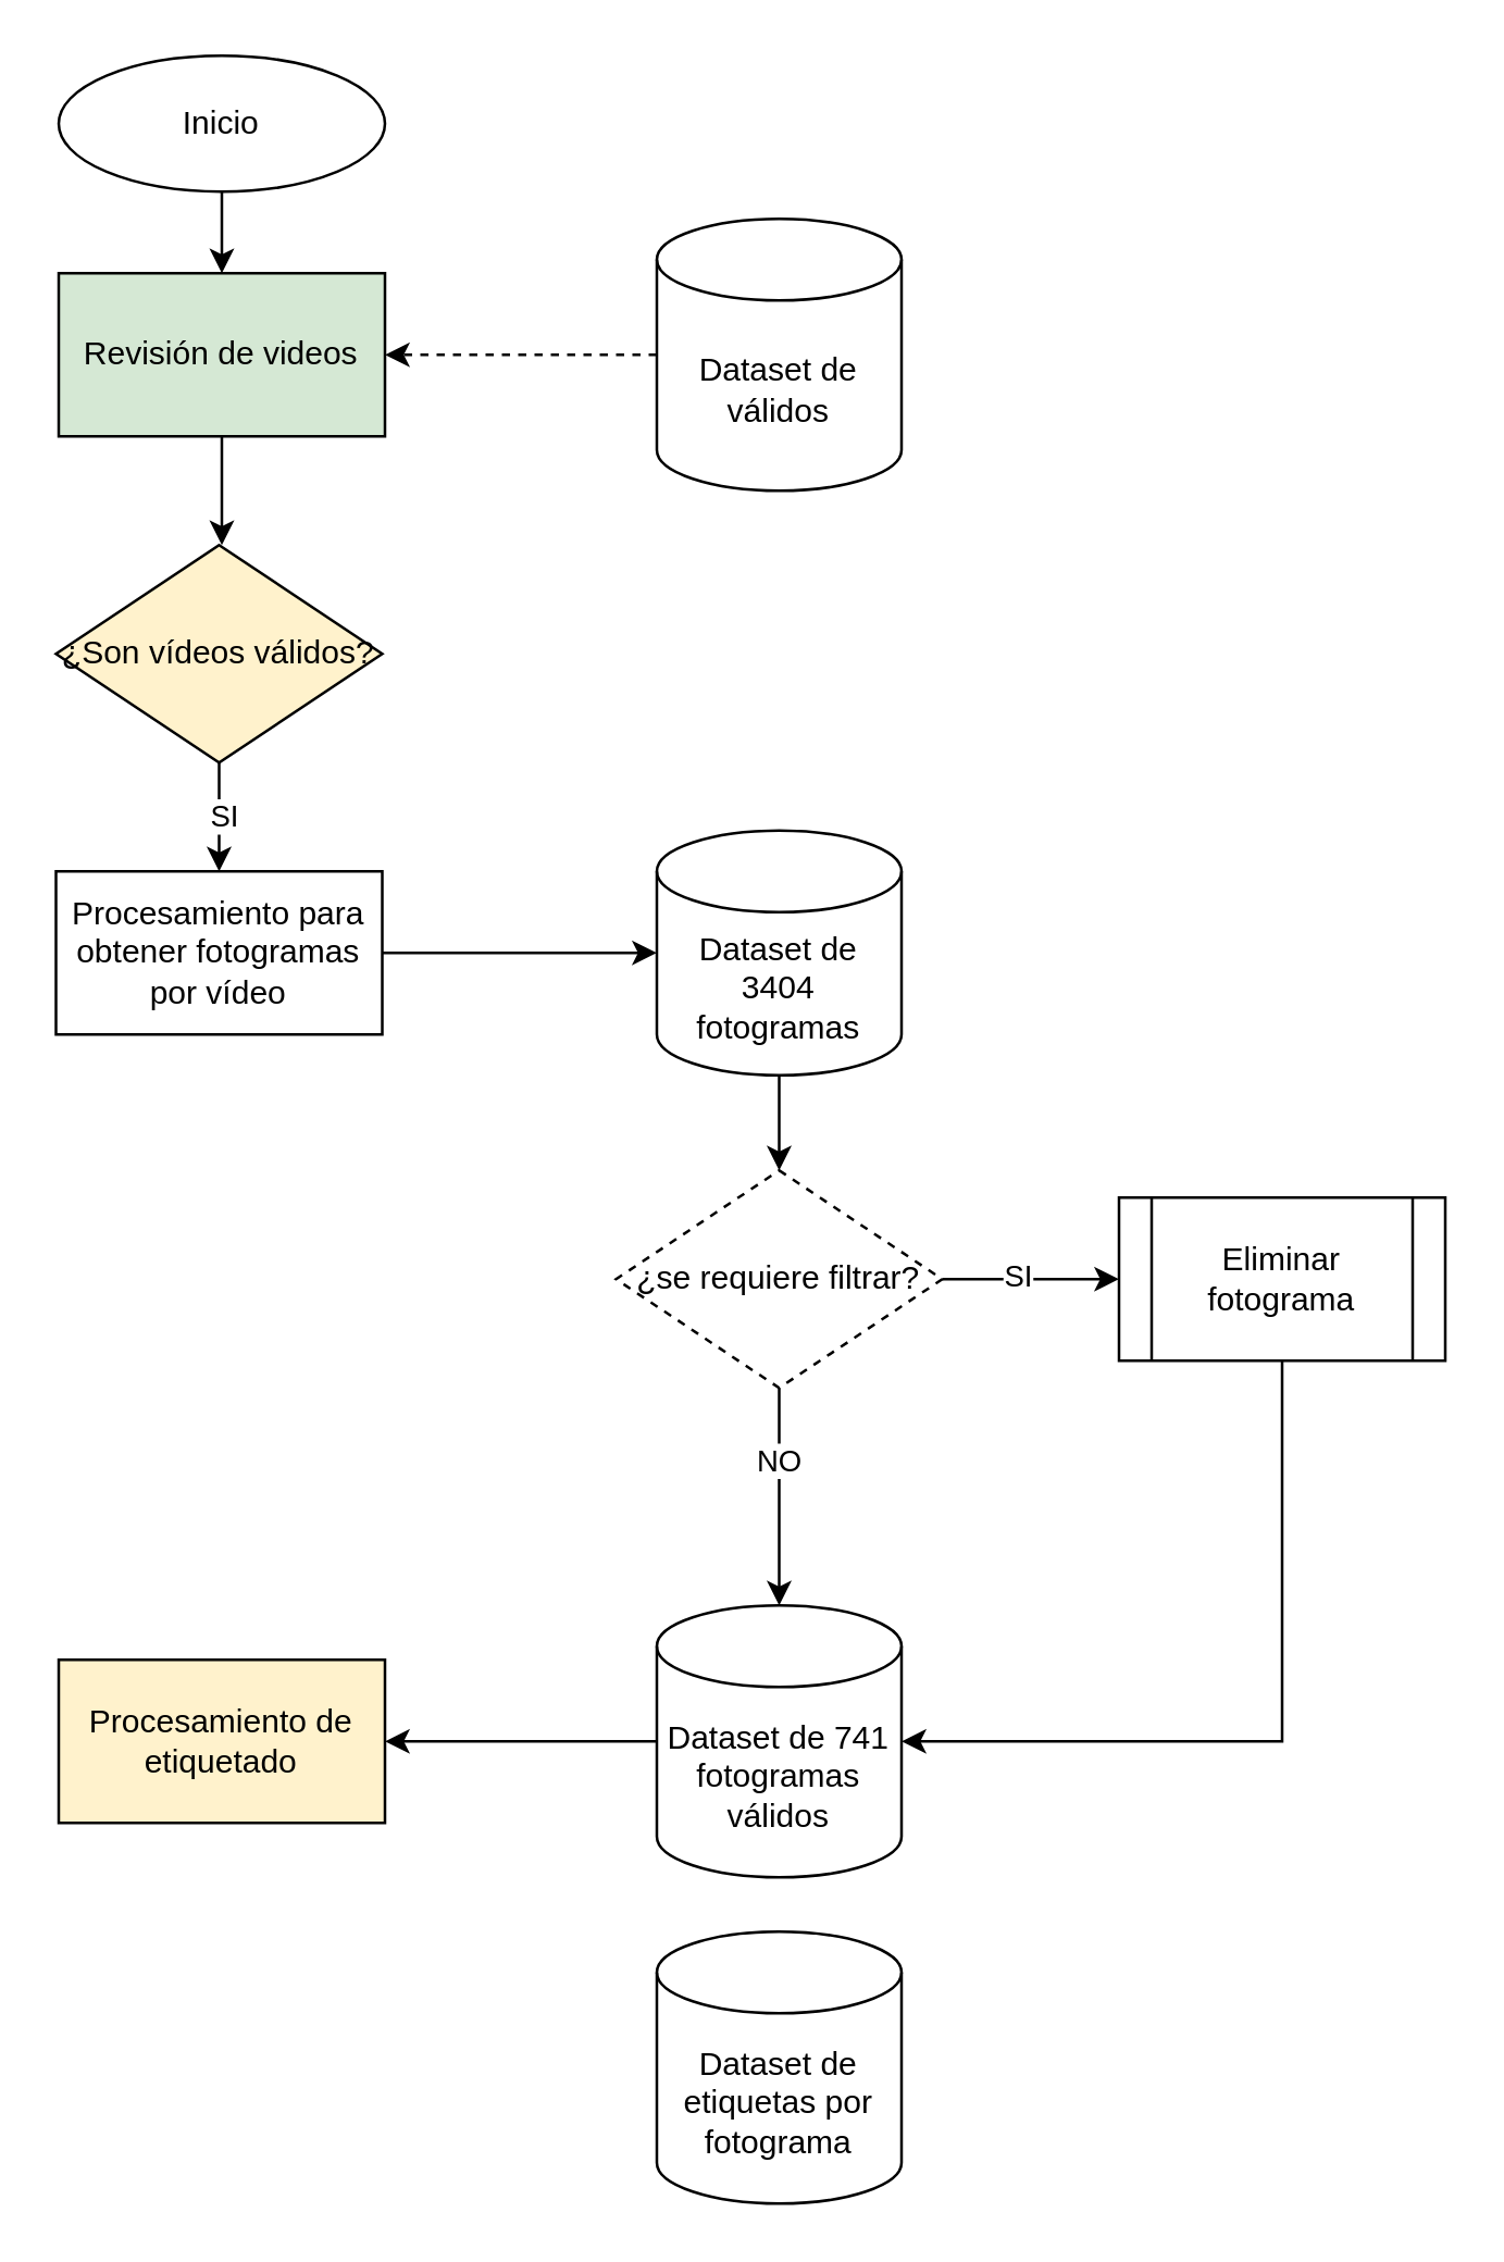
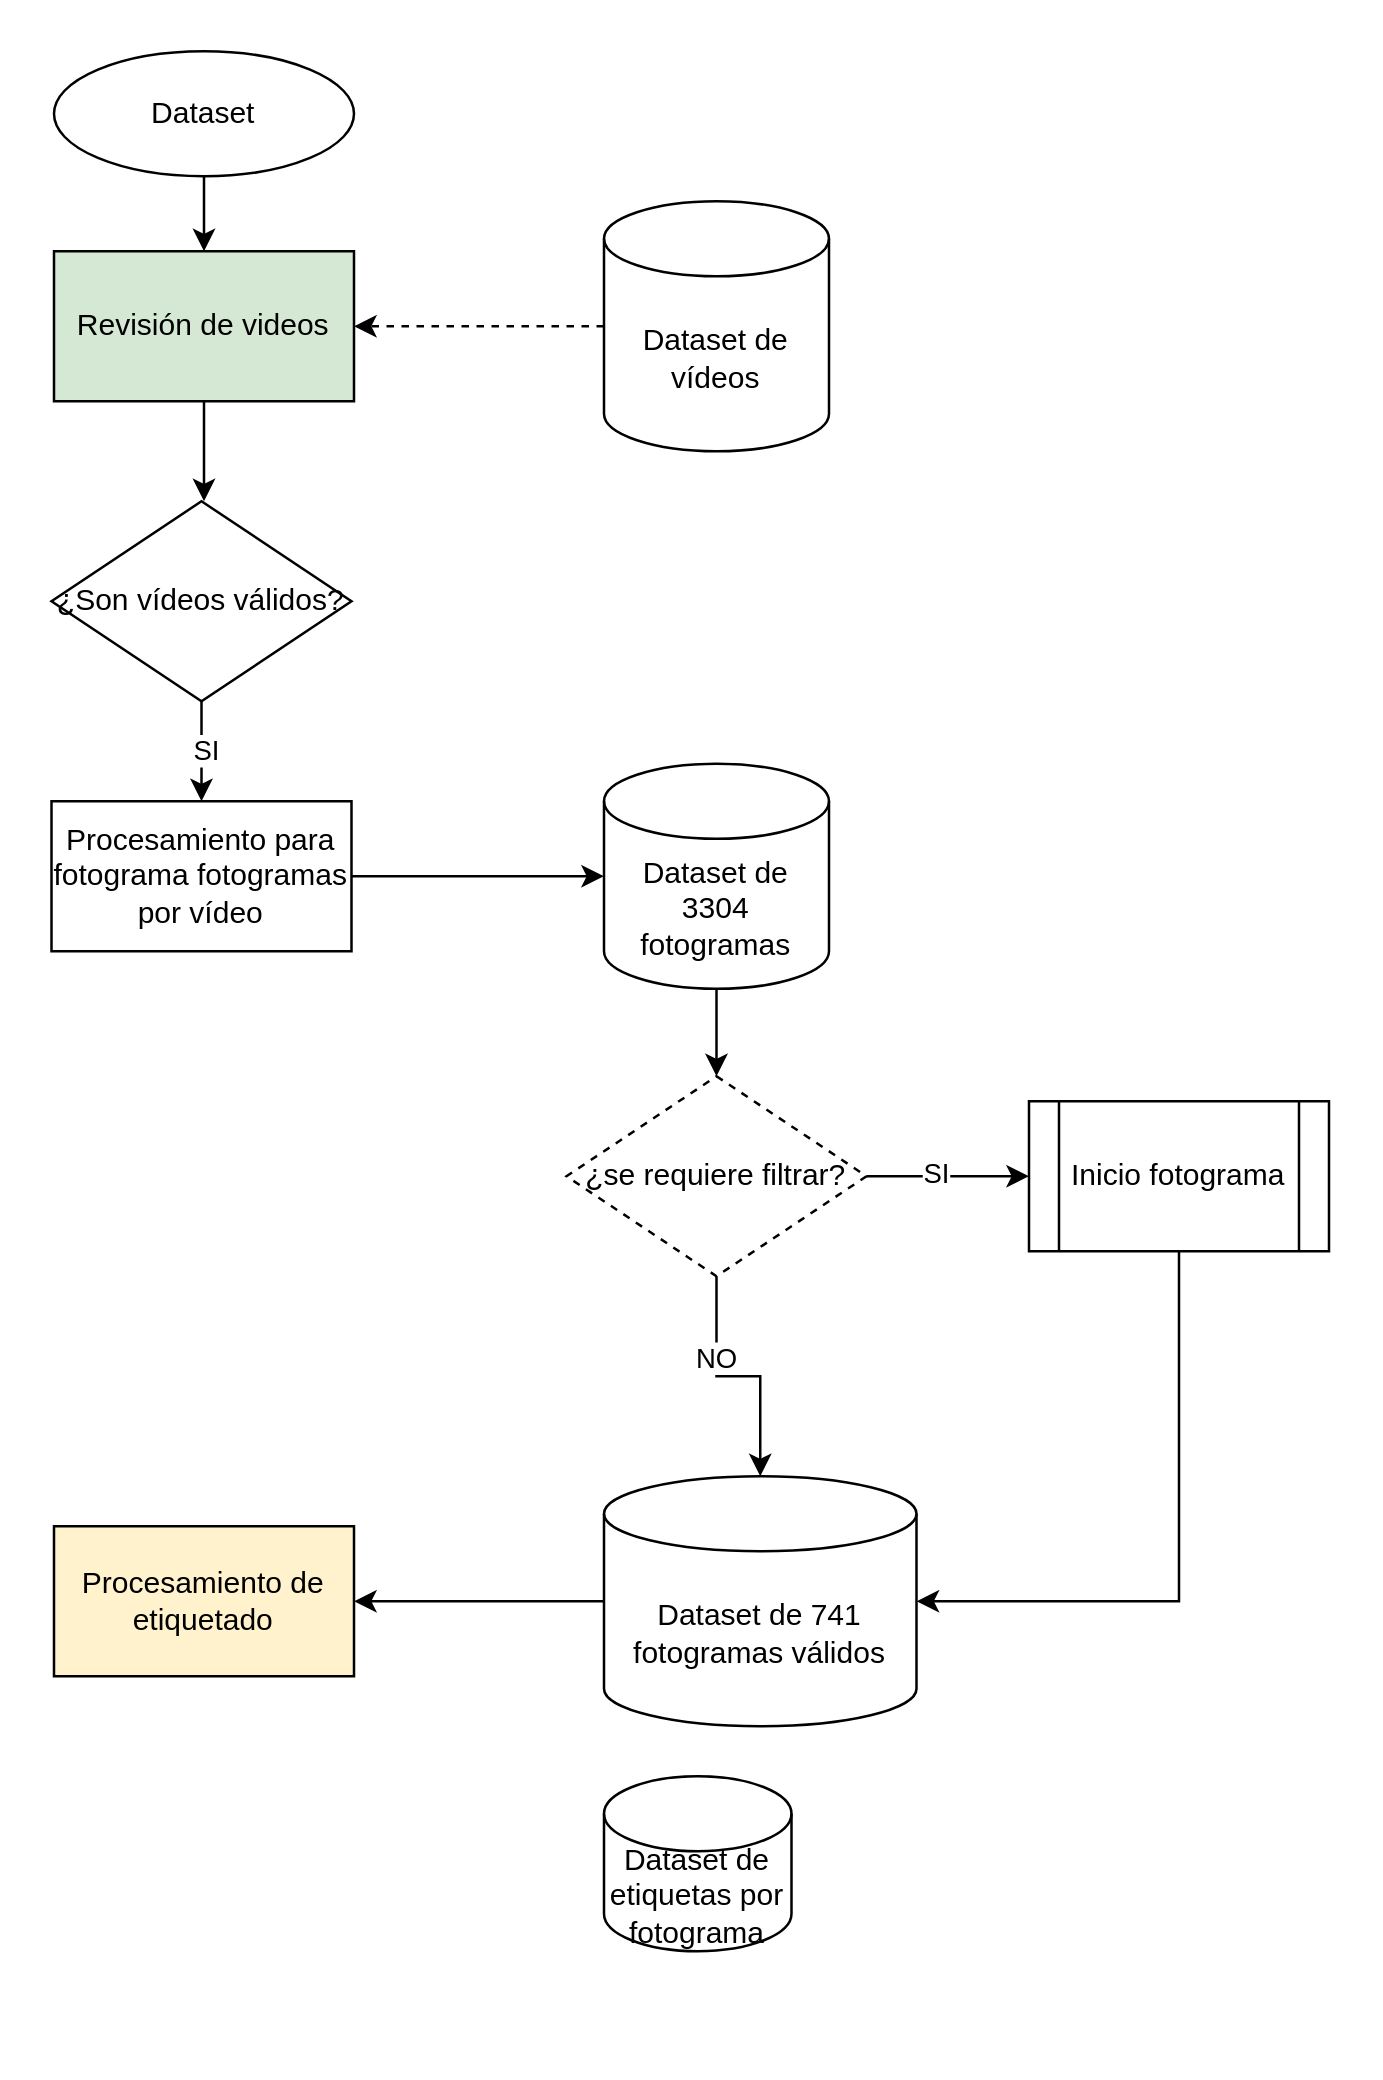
  <mxCell id="0" />
  <mxCell id="1" parent="0" />
  <mxCell id="2" value="" style="edgeStyle=orthogonalEdgeStyle;rounded=0;orthogonalLoop=1;jettySize=auto;html=1;" edge="1" parent="1" source="3" target="5"><mxGeometry relative="1" as="geometry" /></mxCell>
- <mxCell id="3" value="Inicio" style="ellipse;whiteSpace=wrap;html=1;" vertex="1" parent="1"><mxGeometry x="21" y="20" width="120" height="50" as="geometry" /></mxCell>
+ <mxCell id="3" value="Dataset" style="ellipse;whiteSpace=wrap;html=1;" vertex="1" parent="1"><mxGeometry x="21" y="20" width="120" height="50" as="geometry" /></mxCell>
  <mxCell id="4" value="" style="edgeStyle=orthogonalEdgeStyle;rounded=0;orthogonalLoop=1;jettySize=auto;html=1;" edge="1" parent="1" source="5"><mxGeometry relative="1" as="geometry"><mxPoint x="81" y="200" as="targetPoint" /></mxGeometry></mxCell>
  <mxCell id="5" value="Revisión de videos" style="whiteSpace=wrap;html=1;fillColor=#d5e8d4;" vertex="1" parent="1"><mxGeometry x="21" y="100" width="120" height="60" as="geometry" /></mxCell>
  <mxCell id="6" value="" style="edgeStyle=orthogonalEdgeStyle;rounded=0;orthogonalLoop=1;jettySize=auto;html=1;" edge="1" parent="1" source="8" target="9"><mxGeometry relative="1" as="geometry" /></mxCell>
  <mxCell id="7" value="SI" style="edgeLabel;html=1;align=center;verticalAlign=middle;resizable=0;points=[];" vertex="1" connectable="0" parent="6"><mxGeometry x="-0.05" y="1" relative="1" as="geometry"><mxPoint as="offset" /></mxGeometry></mxCell>
- <mxCell id="8" value="¿&lt;span style=&quot;background-color: initial;&quot;&gt;Son vídeos válidos?&lt;/span&gt;" style="rhombus;whiteSpace=wrap;html=1;fillColor=#fff2cc;" vertex="1" parent="1"><mxGeometry x="20" y="200" width="120" height="80" as="geometry" /></mxCell>
- <mxCell id="9" value="Procesamiento para obtener fotogramas por vídeo" style="whiteSpace=wrap;html=1;" vertex="1" parent="1"><mxGeometry x="20" y="320" width="120" height="60" as="geometry" /></mxCell>
+ <mxCell id="8" value="¿&lt;span style=&quot;background-color: initial;&quot;&gt;Son vídeos válidos?&lt;/span&gt;" style="rhombus;whiteSpace=wrap;html=1;" vertex="1" parent="1"><mxGeometry x="20" y="200" width="120" height="80" as="geometry" /></mxCell>
+ <mxCell id="9" value="Procesamiento para fotograma fotogramas por vídeo" style="whiteSpace=wrap;html=1;" vertex="1" parent="1"><mxGeometry x="20" y="320" width="120" height="60" as="geometry" /></mxCell>
  <mxCell id="10" value="" style="edgeStyle=orthogonalEdgeStyle;rounded=0;orthogonalLoop=1;jettySize=auto;html=1;" edge="1" parent="1" source="12" target="22"><mxGeometry relative="1" as="geometry" /></mxCell>
  <mxCell id="11" value="SI" style="edgeLabel;html=1;align=center;verticalAlign=middle;resizable=0;points=[];" vertex="1" connectable="0" parent="10"><mxGeometry x="-0.173" y="2" relative="1" as="geometry"><mxPoint as="offset" /></mxGeometry></mxCell>
  <mxCell id="12" value="¿se requiere filtrar?" style="rhombus;whiteSpace=wrap;html=1;dashed=1;" vertex="1" parent="1"><mxGeometry x="226" y="430" width="120" height="80" as="geometry" /></mxCell>
  <mxCell id="13" style="edgeStyle=orthogonalEdgeStyle;rounded=0;orthogonalLoop=1;jettySize=auto;html=1;exitX=0.5;exitY=1;exitDx=0;exitDy=0;" edge="1" parent="1" source="12" target="16"><mxGeometry relative="1" as="geometry"><mxPoint x="226" y="570" as="sourcePoint" /></mxGeometry></mxCell>
  <mxCell id="14" value="NO" style="edgeLabel;html=1;align=center;verticalAlign=middle;resizable=0;points=[];" vertex="1" connectable="0" parent="13"><mxGeometry x="-0.35" y="-1" relative="1" as="geometry"><mxPoint as="offset" /></mxGeometry></mxCell>
  <mxCell id="15" value="" style="edgeStyle=orthogonalEdgeStyle;rounded=0;orthogonalLoop=1;jettySize=auto;html=1;" edge="1" parent="1" source="16" target="24"><mxGeometry relative="1" as="geometry" /></mxCell>
- <mxCell id="16" value="Dataset de 741 fotogramas válidos" style="shape=cylinder3;whiteSpace=wrap;html=1;boundedLbl=1;backgroundOutline=1;size=15;" vertex="1" parent="1"><mxGeometry x="241" y="590" width="90" height="100" as="geometry" /></mxCell>
+ <mxCell id="16" value="Dataset de 741 fotogramas válidos" style="shape=cylinder3;whiteSpace=wrap;html=1;boundedLbl=1;backgroundOutline=1;size=15;" vertex="1" parent="1"><mxGeometry x="241" y="590" width="125" height="100" as="geometry" /></mxCell>
  <mxCell id="17" style="edgeStyle=orthogonalEdgeStyle;rounded=0;orthogonalLoop=1;jettySize=auto;html=1;dashed=1;" edge="1" parent="1" source="18" target="5"><mxGeometry relative="1" as="geometry" /></mxCell>
- <mxCell id="18" value="Dataset de válidos" style="shape=cylinder3;whiteSpace=wrap;html=1;boundedLbl=1;backgroundOutline=1;size=15;" vertex="1" parent="1"><mxGeometry x="241" y="80" width="90" height="100" as="geometry" /></mxCell>
+ <mxCell id="18" value="Dataset de vídeos" style="shape=cylinder3;whiteSpace=wrap;html=1;boundedLbl=1;backgroundOutline=1;size=15;" vertex="1" parent="1"><mxGeometry x="241" y="80" width="90" height="100" as="geometry" /></mxCell>
  <mxCell id="19" style="edgeStyle=orthogonalEdgeStyle;rounded=0;orthogonalLoop=1;jettySize=auto;html=1;exitX=0.5;exitY=1;exitDx=0;exitDy=0;exitPerimeter=0;entryX=0.5;entryY=0;entryDx=0;entryDy=0;" edge="1" parent="1" source="20" target="12"><mxGeometry relative="1" as="geometry"><mxPoint x="81" y="410" as="targetPoint" /></mxGeometry></mxCell>
- <mxCell id="20" value="Dataset de 3404 fotogramas" style="shape=cylinder3;whiteSpace=wrap;html=1;boundedLbl=1;backgroundOutline=1;size=15;" vertex="1" parent="1"><mxGeometry x="241" y="305" width="90" height="90" as="geometry" /></mxCell>
+ <mxCell id="20" value="Dataset de 3304 fotogramas" style="shape=cylinder3;whiteSpace=wrap;html=1;boundedLbl=1;backgroundOutline=1;size=15;" vertex="1" parent="1"><mxGeometry x="241" y="305" width="90" height="90" as="geometry" /></mxCell>
  <mxCell id="21" style="edgeStyle=orthogonalEdgeStyle;rounded=0;orthogonalLoop=1;jettySize=auto;html=1;entryX=0;entryY=0.5;entryDx=0;entryDy=0;entryPerimeter=0;" edge="1" parent="1" source="9" target="20"><mxGeometry relative="1" as="geometry" /></mxCell>
- <mxCell id="22" value="Eliminar fotograma" style="shape=process;whiteSpace=wrap;html=1;backgroundOutline=1;" vertex="1" parent="1"><mxGeometry x="411" y="440" width="120" height="60" as="geometry" /></mxCell>
+ <mxCell id="22" value="Inicio fotograma" style="shape=process;whiteSpace=wrap;html=1;backgroundOutline=1;" vertex="1" parent="1"><mxGeometry x="411" y="440" width="120" height="60" as="geometry" /></mxCell>
  <mxCell id="23" style="edgeStyle=orthogonalEdgeStyle;rounded=0;orthogonalLoop=1;jettySize=auto;html=1;entryX=1;entryY=0.5;entryDx=0;entryDy=0;entryPerimeter=0;exitX=0.5;exitY=1;exitDx=0;exitDy=0;" edge="1" parent="1" source="22" target="16"><mxGeometry relative="1" as="geometry" /></mxCell>
  <mxCell id="24" value="Procesamiento de etiquetado" style="whiteSpace=wrap;html=1;fillColor=#fff2cc;" vertex="1" parent="1"><mxGeometry x="21" y="610" width="120" height="60" as="geometry" /></mxCell>
- <mxCell id="25" value="Dataset de etiquetas por fotograma" style="shape=cylinder3;whiteSpace=wrap;html=1;boundedLbl=1;backgroundOutline=1;size=15;" vertex="1" parent="1"><mxGeometry x="241" y="710" width="90" height="100" as="geometry" /></mxCell>
+ <mxCell id="25" value="Dataset de etiquetas por fotograma" style="shape=cylinder3;whiteSpace=wrap;html=1;boundedLbl=1;backgroundOutline=1;size=15;" vertex="1" parent="1"><mxGeometry x="241" y="710" width="75" height="70" as="geometry" /></mxCell>
